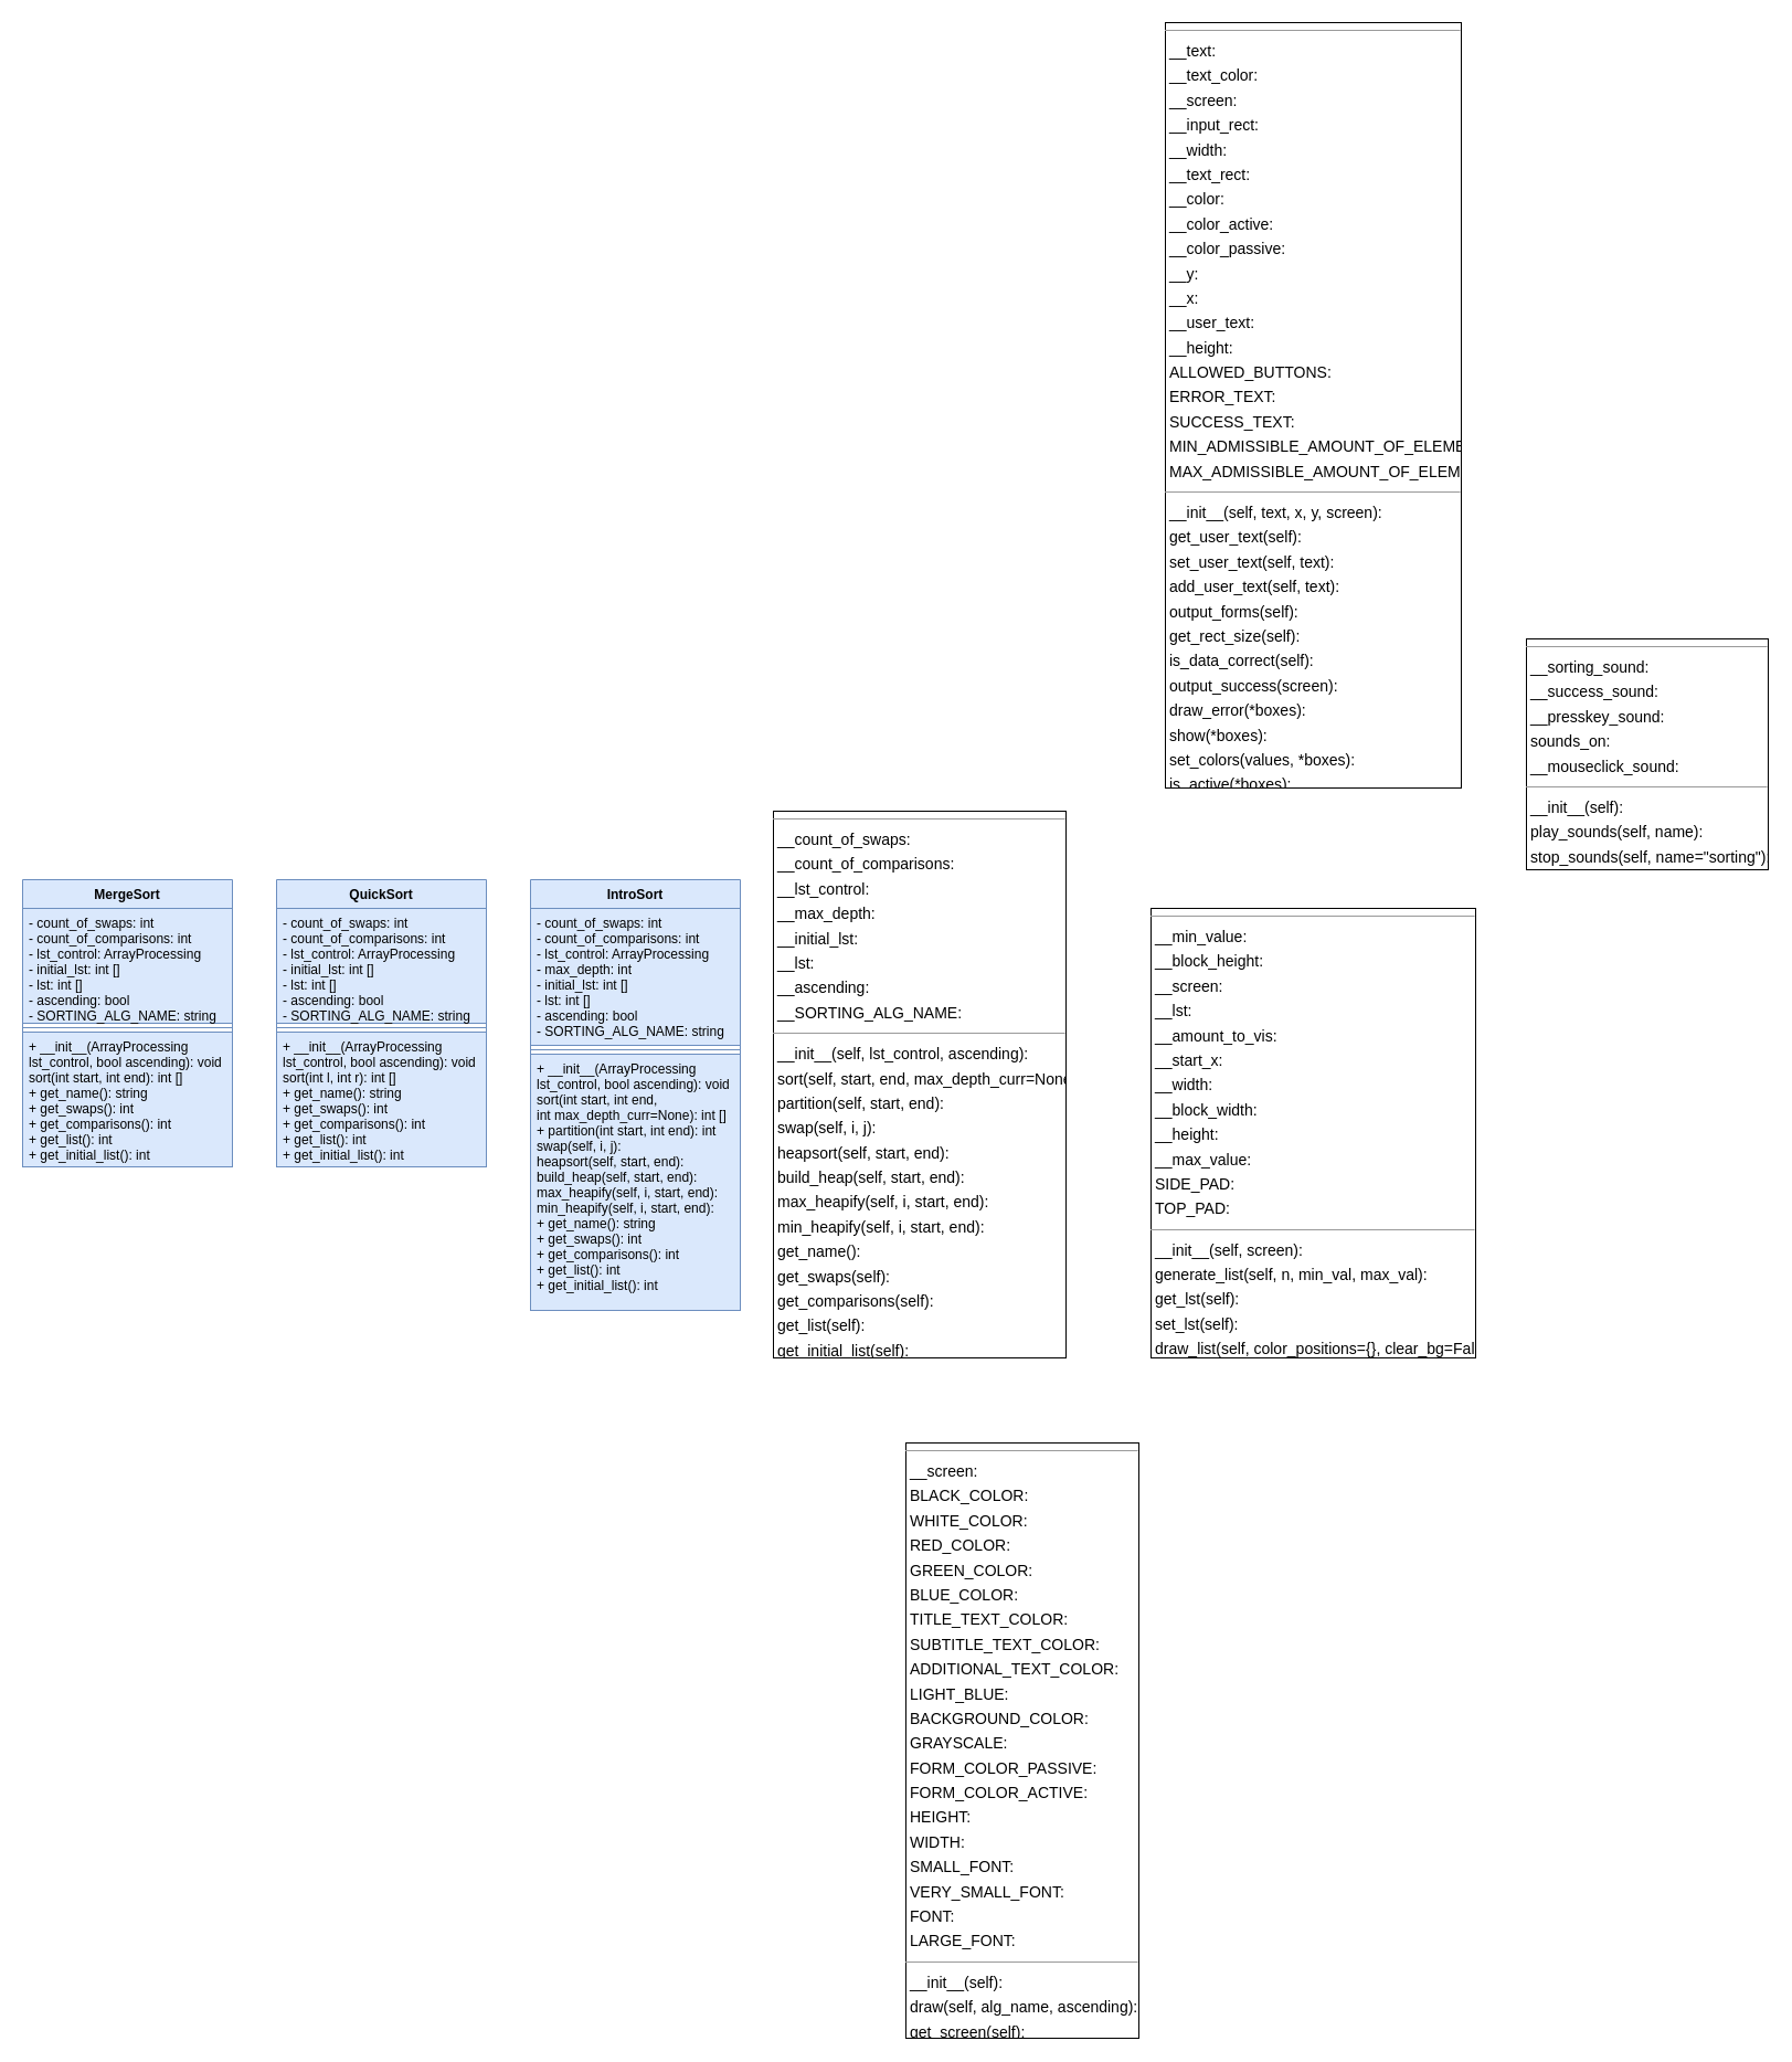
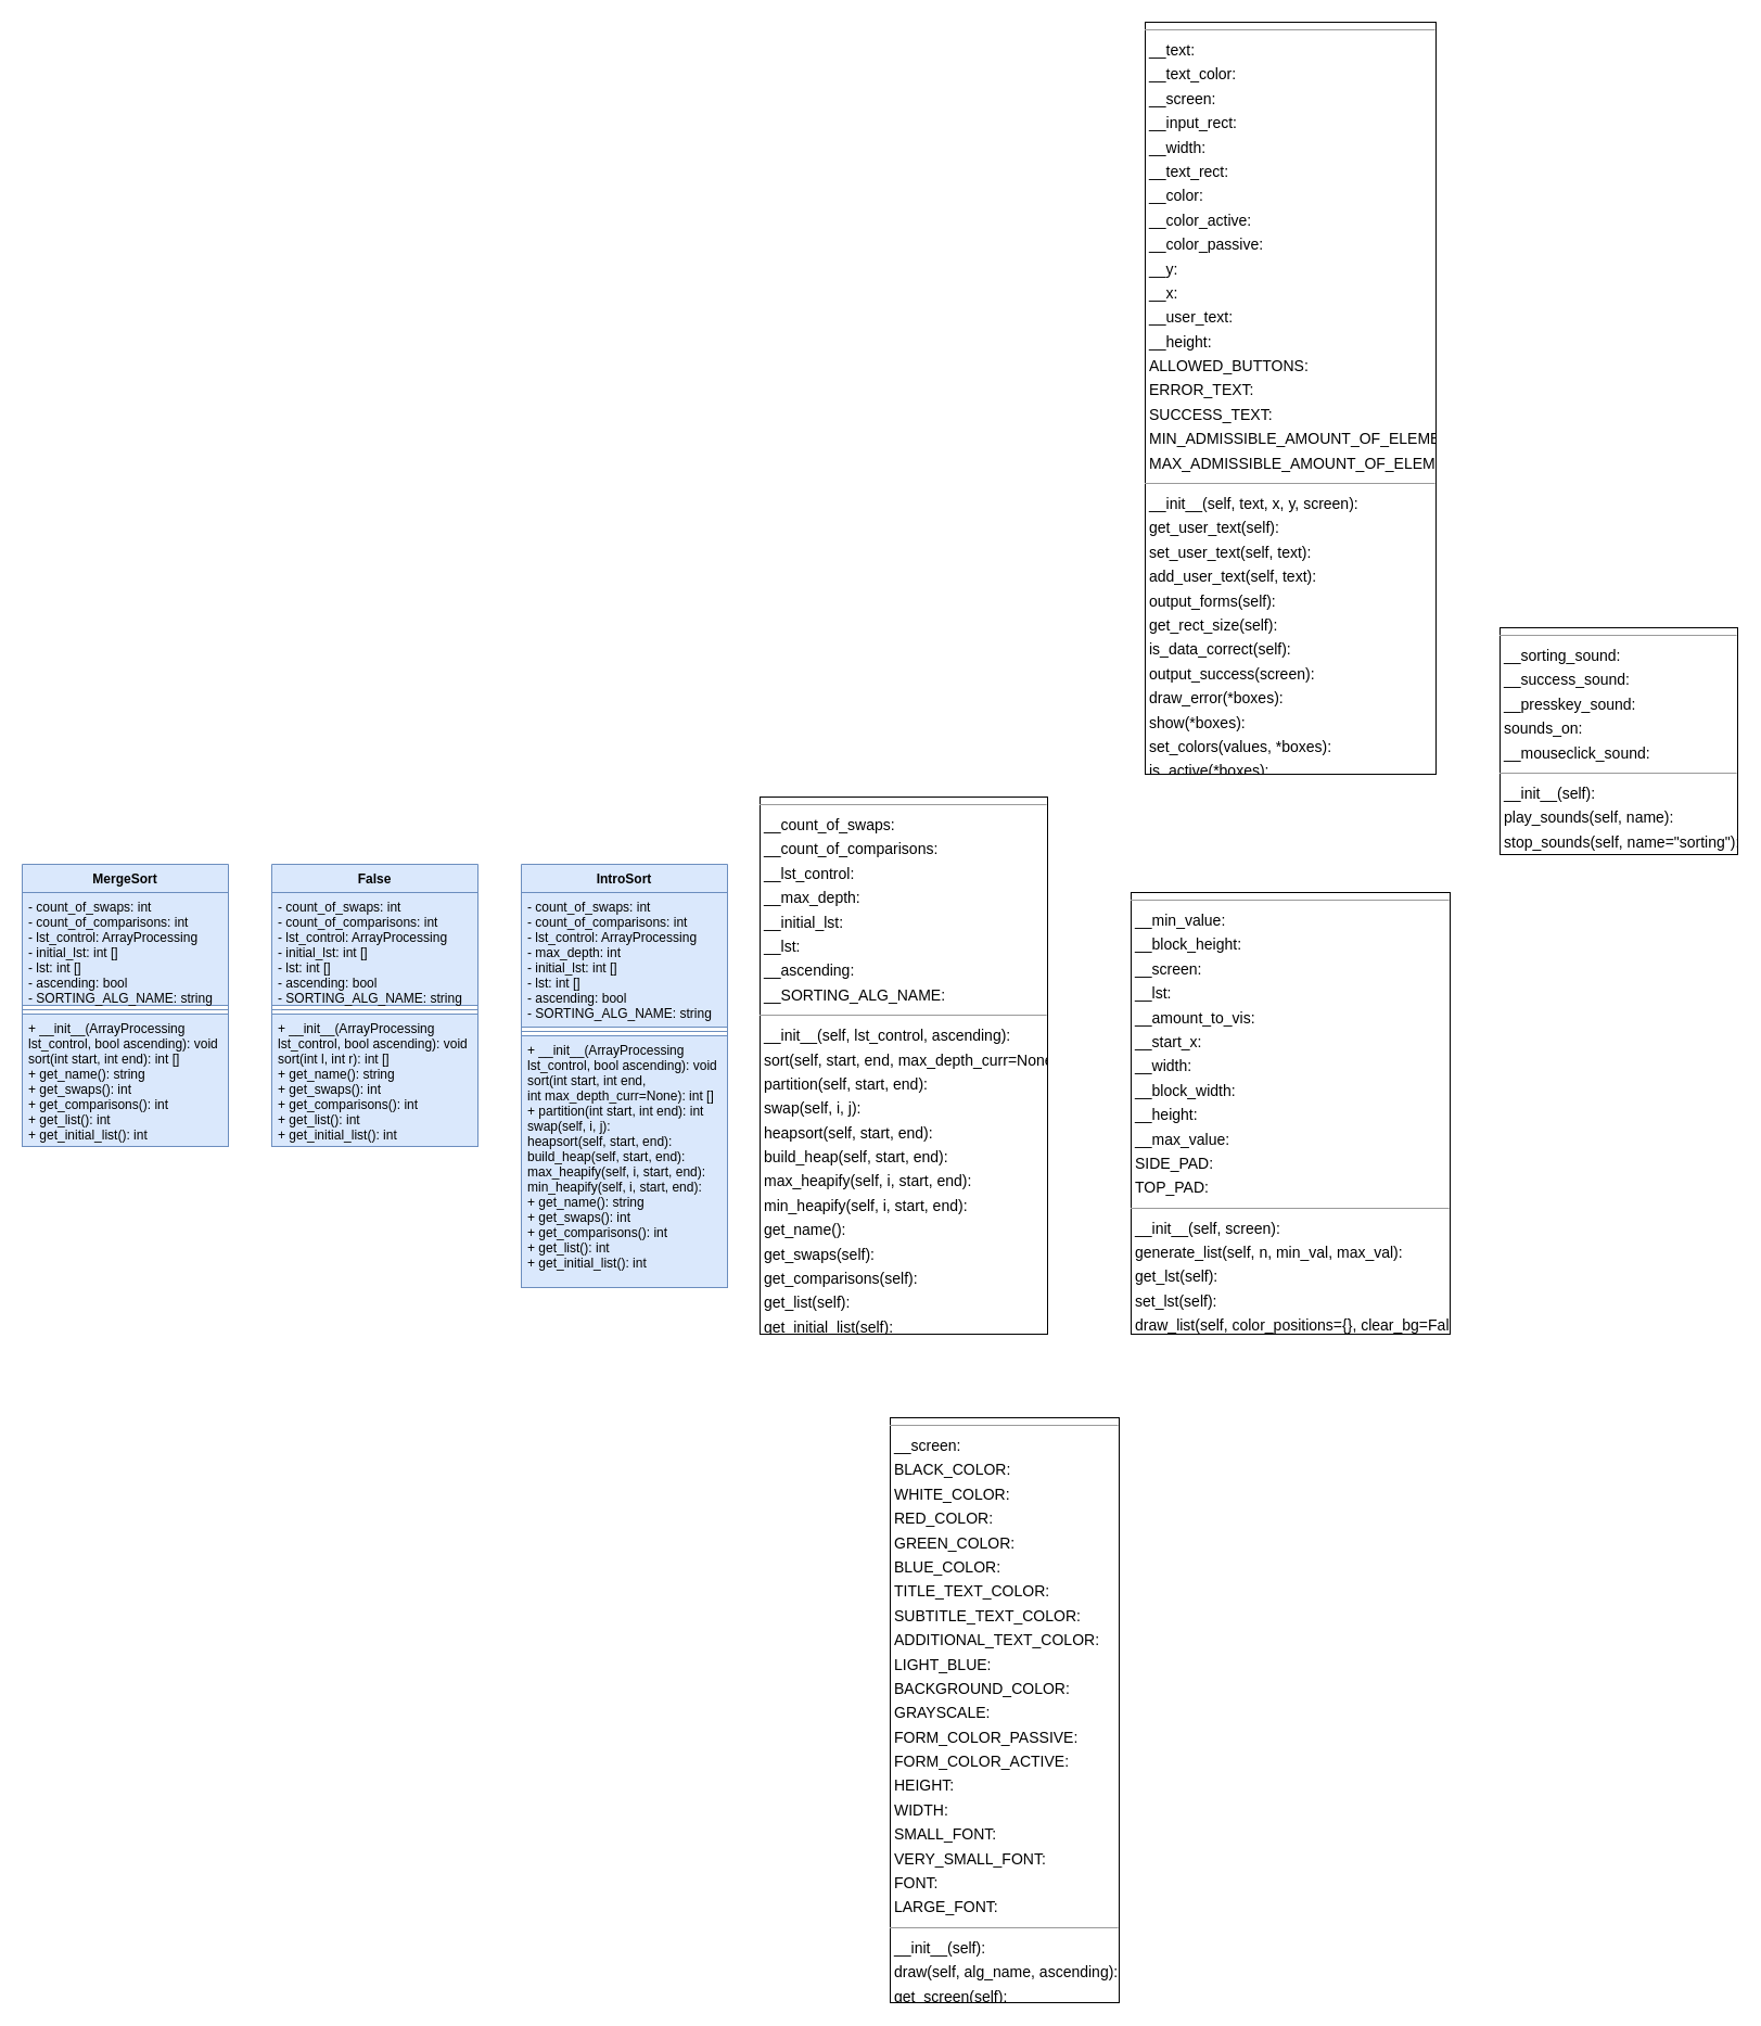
  <mxCell id="0" />
  <mxCell id="1" parent="0" />
  <mxCell id="2" value="&lt;p style=&quot;margin:0px;margin-top:4px;text-align:center;&quot;&gt;&lt;b&gt;&lt;/b&gt;&lt;/p&gt;&lt;hr size=&quot;1&quot;/&gt;&lt;p style=&quot;margin:0 0 0 4px;line-height:1.6;&quot;&gt; __min_value: &lt;br/&gt; __block_height: &lt;br/&gt; __screen: &lt;br/&gt; __lst: &lt;br/&gt; __amount_to_vis: &lt;br/&gt; __start_x: &lt;br/&gt; __width: &lt;br/&gt; __block_width: &lt;br/&gt; __height: &lt;br/&gt; __max_value: &lt;br/&gt; SIDE_PAD: &lt;br/&gt; TOP_PAD: &lt;/p&gt;&lt;hr size=&quot;1&quot;/&gt;&lt;p style=&quot;margin:0 0 0 4px;line-height:1.6;&quot;&gt; __init__(self, screen): &lt;br/&gt; generate_list(self, n, min_val, max_val): &lt;br/&gt; get_lst(self): &lt;br/&gt; set_lst(self): &lt;br/&gt; draw_list(self, color_positions={}, clear_bg=False): &lt;/p&gt;" style="verticalAlign=top;align=left;overflow=fill;fontSize=14;fontFamily=Helvetica;html=1;rounded=0;shadow=0;comic=0;labelBackgroundColor=none;strokeWidth=1;" parent="1" vertex="1"><mxGeometry x="1042" y="822" width="294" height="407" as="geometry" /></mxCell>
  <mxCell id="3" value="&lt;p style=&quot;margin:0px;margin-top:4px;text-align:center;&quot;&gt;&lt;b&gt;&lt;/b&gt;&lt;/p&gt;&lt;hr size=&quot;1&quot;/&gt;&lt;p style=&quot;margin:0 0 0 4px;line-height:1.6;&quot;&gt; __screen: &lt;br/&gt; BLACK_COLOR: &lt;br/&gt; WHITE_COLOR: &lt;br/&gt; RED_COLOR: &lt;br/&gt; GREEN_COLOR: &lt;br/&gt; BLUE_COLOR: &lt;br/&gt; TITLE_TEXT_COLOR: &lt;br/&gt; SUBTITLE_TEXT_COLOR: &lt;br/&gt; ADDITIONAL_TEXT_COLOR: &lt;br/&gt; LIGHT_BLUE: &lt;br/&gt; BACKGROUND_COLOR: &lt;br/&gt; GRAYSCALE: &lt;br/&gt; FORM_COLOR_PASSIVE: &lt;br/&gt; FORM_COLOR_ACTIVE: &lt;br/&gt; HEIGHT: &lt;br/&gt; WIDTH: &lt;br/&gt; SMALL_FONT: &lt;br/&gt; VERY_SMALL_FONT: &lt;br/&gt; FONT: &lt;br/&gt; LARGE_FONT: &lt;/p&gt;&lt;hr size=&quot;1&quot;/&gt;&lt;p style=&quot;margin:0 0 0 4px;line-height:1.6;&quot;&gt; __init__(self): &lt;br/&gt; draw(self, alg_name, ascending): &lt;br/&gt; get_screen(self): &lt;/p&gt;" style="verticalAlign=top;align=left;overflow=fill;fontSize=14;fontFamily=Helvetica;html=1;rounded=0;shadow=0;comic=0;labelBackgroundColor=none;strokeWidth=1;" parent="1" vertex="1"><mxGeometry x="820" y="1306" width="211" height="539" as="geometry" /></mxCell>
  <mxCell id="4" value="&lt;p style=&quot;margin:0px;margin-top:4px;text-align:center;&quot;&gt;&lt;b&gt;&lt;/b&gt;&lt;/p&gt;&lt;hr size=&quot;1&quot;/&gt;&lt;p style=&quot;margin:0 0 0 4px;line-height:1.6;&quot;&gt; __text: &lt;br/&gt; __text_color: &lt;br/&gt; __screen: &lt;br/&gt; __input_rect: &lt;br/&gt; __width: &lt;br/&gt; __text_rect: &lt;br/&gt; __color: &lt;br/&gt; __color_active: &lt;br/&gt; __color_passive: &lt;br/&gt; __y: &lt;br/&gt; __x: &lt;br/&gt; __user_text: &lt;br/&gt; __height: &lt;br/&gt; ALLOWED_BUTTONS: &lt;br/&gt; ERROR_TEXT: &lt;br/&gt; SUCCESS_TEXT: &lt;br/&gt; MIN_ADMISSIBLE_AMOUNT_OF_ELEMENTS: &lt;br/&gt; MAX_ADMISSIBLE_AMOUNT_OF_ELEMENTS: &lt;/p&gt;&lt;hr size=&quot;1&quot;/&gt;&lt;p style=&quot;margin:0 0 0 4px;line-height:1.6;&quot;&gt; __init__(self, text, x, y, screen): &lt;br/&gt; get_user_text(self): &lt;br/&gt; set_user_text(self, text): &lt;br/&gt; add_user_text(self, text): &lt;br/&gt; output_forms(self): &lt;br/&gt; get_rect_size(self): &lt;br/&gt; is_data_correct(self): &lt;br/&gt; output_success(screen): &lt;br/&gt; draw_error(*boxes): &lt;br/&gt; show(*boxes): &lt;br/&gt; set_colors(values, *boxes): &lt;br/&gt; is_active(*boxes): &lt;/p&gt;" style="verticalAlign=top;align=left;overflow=fill;fontSize=14;fontFamily=Helvetica;html=1;rounded=0;shadow=0;comic=0;labelBackgroundColor=none;strokeWidth=1;" parent="1" vertex="1"><mxGeometry x="1055" y="20" width="268" height="693" as="geometry" /></mxCell>
  <mxCell id="5" value="&lt;p style=&quot;margin:0px;margin-top:4px;text-align:center;&quot;&gt;&lt;b&gt;&lt;/b&gt;&lt;/p&gt;&lt;hr size=&quot;1&quot;/&gt;&lt;p style=&quot;margin:0 0 0 4px;line-height:1.6;&quot;&gt; __count_of_swaps: &lt;br/&gt; __count_of_comparisons: &lt;br/&gt; __lst_control: &lt;br/&gt; __max_depth: &lt;br/&gt; __initial_lst: &lt;br/&gt; __lst: &lt;br/&gt; __ascending: &lt;br/&gt; __SORTING_ALG_NAME: &lt;/p&gt;&lt;hr size=&quot;1&quot;/&gt;&lt;p style=&quot;margin:0 0 0 4px;line-height:1.6;&quot;&gt; __init__(self, lst_control, ascending): &lt;br/&gt; sort(self, start, end, max_depth_curr=None): &lt;br/&gt; partition(self, start, end): &lt;br/&gt; swap(self, i, j): &lt;br/&gt; heapsort(self, start, end): &lt;br/&gt; build_heap(self, start, end): &lt;br/&gt; max_heapify(self, i, start, end): &lt;br/&gt; min_heapify(self, i, start, end): &lt;br/&gt; get_name(): &lt;br/&gt; get_swaps(self): &lt;br/&gt; get_comparisons(self): &lt;br/&gt; get_list(self): &lt;br/&gt; get_initial_list(self): &lt;/p&gt;" style="verticalAlign=top;align=left;overflow=fill;fontSize=14;fontFamily=Helvetica;html=1;rounded=0;shadow=0;comic=0;labelBackgroundColor=none;strokeWidth=1;" parent="1" vertex="1"><mxGeometry x="700" y="734" width="265" height="495" as="geometry" /></mxCell>
  <mxCell id="6" value="&lt;p style=&quot;margin:0px;margin-top:4px;text-align:center;&quot;&gt;&lt;b&gt;&lt;/b&gt;&lt;/p&gt;&lt;hr size=&quot;1&quot;/&gt;&lt;p style=&quot;margin:0 0 0 4px;line-height:1.6;&quot;&gt; __sorting_sound: &lt;br/&gt; __success_sound: &lt;br/&gt; __presskey_sound: &lt;br/&gt; sounds_on: &lt;br/&gt; __mouseclick_sound: &lt;/p&gt;&lt;hr size=&quot;1&quot;/&gt;&lt;p style=&quot;margin:0 0 0 4px;line-height:1.6;&quot;&gt; __init__(self): &lt;br/&gt; play_sounds(self, name): &lt;br/&gt; stop_sounds(self, name=&amp;quot;sorting&amp;quot;): &lt;/p&gt;" style="verticalAlign=top;align=left;overflow=fill;fontSize=14;fontFamily=Helvetica;html=1;rounded=0;shadow=0;comic=0;labelBackgroundColor=none;strokeWidth=1;" parent="1" vertex="1"><mxGeometry x="1382" y="578" width="219" height="209" as="geometry" /></mxCell>
  <mxCell id="7" value="MergeSort" style="swimlane;fontStyle=1;align=center;verticalAlign=top;childLayout=stackLayout;horizontal=1;startSize=26;horizontalStack=0;resizeParent=1;resizeParentMax=0;resizeLast=0;collapsible=1;marginBottom=0;fillColor=#dae8fc;strokeColor=#6c8ebf;" vertex="1" parent="1"><mxGeometry x="20" y="796" width="190" height="260" as="geometry" /></mxCell>
  <mxCell id="8" value="- count_of_swaps: int&#10;- count_of_comparisons: int&#10;- lst_control: ArrayProcessing&#10;- initial_lst: int []&#10;- lst: int []&#10;- ascending: bool&#10;- SORTING_ALG_NAME: string" style="text;strokeColor=#6c8ebf;fillColor=#dae8fc;align=left;verticalAlign=top;spacingLeft=4;spacingRight=4;overflow=hidden;rotatable=0;points=[[0,0.5],[1,0.5]];portConstraint=eastwest;" vertex="1" parent="7"><mxGeometry y="26" width="190" height="104" as="geometry" /></mxCell>
  <mxCell id="9" value="" style="line;strokeWidth=1;fillColor=#dae8fc;align=left;verticalAlign=middle;spacingTop=-1;spacingLeft=3;spacingRight=3;rotatable=0;labelPosition=right;points=[];portConstraint=eastwest;strokeColor=#6c8ebf;" vertex="1" parent="7"><mxGeometry y="130" width="190" height="8" as="geometry" /></mxCell>
  <mxCell id="10" value="+ __init__(ArrayProcessing&#10;lst_control, bool ascending): void&#10;sort(int start, int end): int []&#10;+ get_name(): string&#10;+ get_swaps(): int&#10;+ get_comparisons(): int&#10;+ get_list(): int&#10;+ get_initial_list(): int" style="text;strokeColor=#6c8ebf;fillColor=#dae8fc;align=left;verticalAlign=top;spacingLeft=4;spacingRight=4;overflow=hidden;rotatable=0;points=[[0,0.5],[1,0.5]];portConstraint=eastwest;" vertex="1" parent="7"><mxGeometry y="138" width="190" height="122" as="geometry" /></mxCell>
- <mxCell id="11" value="QuickSort" style="swimlane;fontStyle=1;align=center;verticalAlign=top;childLayout=stackLayout;horizontal=1;startSize=26;horizontalStack=0;resizeParent=1;resizeParentMax=0;resizeLast=0;collapsible=1;marginBottom=0;fillColor=#dae8fc;strokeColor=#6c8ebf;" vertex="1" parent="1"><mxGeometry x="250" y="796" width="190" height="260" as="geometry" /></mxCell>
+ <mxCell id="11" value="False" style="swimlane;fontStyle=1;align=center;verticalAlign=top;childLayout=stackLayout;horizontal=1;startSize=26;horizontalStack=0;resizeParent=1;resizeParentMax=0;resizeLast=0;collapsible=1;marginBottom=0;fillColor=#dae8fc;strokeColor=#6c8ebf;" vertex="1" parent="1"><mxGeometry x="250" y="796" width="190" height="260" as="geometry" /></mxCell>
  <mxCell id="12" value="- count_of_swaps: int&#10;- count_of_comparisons: int&#10;- lst_control: ArrayProcessing&#10;- initial_lst: int []&#10;- lst: int []&#10;- ascending: bool&#10;- SORTING_ALG_NAME: string" style="text;strokeColor=#6c8ebf;fillColor=#dae8fc;align=left;verticalAlign=top;spacingLeft=4;spacingRight=4;overflow=hidden;rotatable=0;points=[[0,0.5],[1,0.5]];portConstraint=eastwest;" vertex="1" parent="11"><mxGeometry y="26" width="190" height="104" as="geometry" /></mxCell>
  <mxCell id="13" value="" style="line;strokeWidth=1;fillColor=#dae8fc;align=left;verticalAlign=middle;spacingTop=-1;spacingLeft=3;spacingRight=3;rotatable=0;labelPosition=right;points=[];portConstraint=eastwest;strokeColor=#6c8ebf;" vertex="1" parent="11"><mxGeometry y="130" width="190" height="8" as="geometry" /></mxCell>
  <mxCell id="14" value="+ __init__(ArrayProcessing&#10;lst_control, bool ascending): void&#10;sort(int l, int r): int []&#10;+ get_name(): string&#10;+ get_swaps(): int&#10;+ get_comparisons(): int&#10;+ get_list(): int&#10;+ get_initial_list(): int" style="text;strokeColor=#6c8ebf;fillColor=#dae8fc;align=left;verticalAlign=top;spacingLeft=4;spacingRight=4;overflow=hidden;rotatable=0;points=[[0,0.5],[1,0.5]];portConstraint=eastwest;" vertex="1" parent="11"><mxGeometry y="138" width="190" height="122" as="geometry" /></mxCell>
  <mxCell id="15" value="IntroSort" style="swimlane;fontStyle=1;align=center;verticalAlign=top;childLayout=stackLayout;horizontal=1;startSize=26;horizontalStack=0;resizeParent=1;resizeParentMax=0;resizeLast=0;collapsible=1;marginBottom=0;fillColor=#dae8fc;strokeColor=#6c8ebf;" vertex="1" parent="1"><mxGeometry x="480" y="796" width="190" height="390" as="geometry" /></mxCell>
  <mxCell id="16" value="- count_of_swaps: int&#10;- count_of_comparisons: int&#10;- lst_control: ArrayProcessing&#10;- max_depth: int&#10;- initial_lst: int []&#10;- lst: int []&#10;- ascending: bool&#10;- SORTING_ALG_NAME: string" style="text;strokeColor=#6c8ebf;fillColor=#dae8fc;align=left;verticalAlign=top;spacingLeft=4;spacingRight=4;overflow=hidden;rotatable=0;points=[[0,0.5],[1,0.5]];portConstraint=eastwest;" vertex="1" parent="15"><mxGeometry y="26" width="190" height="124" as="geometry" /></mxCell>
  <mxCell id="17" value="" style="line;strokeWidth=1;fillColor=#dae8fc;align=left;verticalAlign=middle;spacingTop=-1;spacingLeft=3;spacingRight=3;rotatable=0;labelPosition=right;points=[];portConstraint=eastwest;strokeColor=#6c8ebf;" vertex="1" parent="15"><mxGeometry y="150" width="190" height="8" as="geometry" /></mxCell>
  <mxCell id="18" value="+ __init__(ArrayProcessing&#10;lst_control, bool ascending): void&#10;sort(int start, int end,&#10;int max_depth_curr=None): int []&#10;+ partition(int start, int end): int&#10;swap(self, i, j):&#10;heapsort(self, start, end):&#10;build_heap(self, start, end):&#10;max_heapify(self, i, start, end):&#10;min_heapify(self, i, start, end):&#10;+ get_name(): string&#10;+ get_swaps(): int&#10;+ get_comparisons(): int&#10;+ get_list(): int&#10;+ get_initial_list(): int" style="text;strokeColor=#6c8ebf;fillColor=#dae8fc;align=left;verticalAlign=top;spacingLeft=4;spacingRight=4;overflow=hidden;rotatable=0;points=[[0,0.5],[1,0.5]];portConstraint=eastwest;" vertex="1" parent="15"><mxGeometry y="158" width="190" height="232" as="geometry" /></mxCell>
